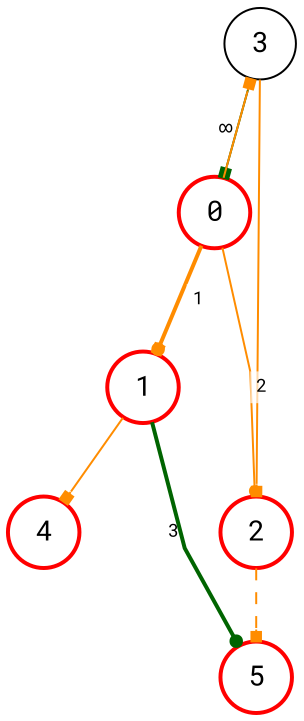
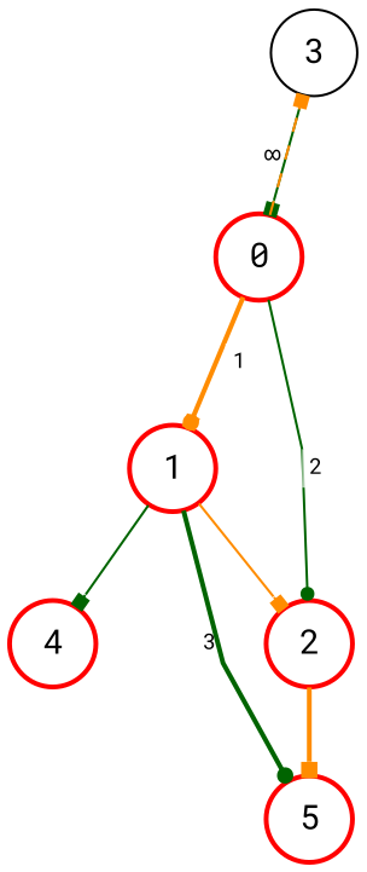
  digraph {
    fontname="Roboto Mono"
    normalize=true
    scale=1.2
    splines=line
    node [color=red fixedsize=true fontname="Roboto Mono" shape=circle style=bold]
    edge [arrowhead=box arrowsize=0.6 color=darkorange fontname="Roboto Mono" fontsize=9 style=solid]
    n1 [color="#bbb" fontcolor="#bbb" label=<             <table border="0" cellpadding="1" cellspacing="0">                 <tr>                     <td>3</td>                 </tr>             </table>         > style=""]
    n2 [label=<             <table border="0" cellpadding="0" cellspacing="0">                 <tr>                     <td>0</td>                 </tr>             </table>         >]
    n3 [label=<             <table border="0" cellpadding="1" cellspacing="0">                 <tr>                     <td>4</td>                 </tr>             </table>         >]
    n4 [label=<             <table border="0" cellpadding="1" cellspacing="0">                 <tr>                     <td>5</td>                 </tr>             </table>         >]
    n5 [label=<             <table border="0" cellpadding="0" cellspacing="0">                 <tr>                     <td>1</td>                 </tr>             </table>         >]
    n6 [label=<             <table border="0" cellpadding="1" cellspacing="0">                 <tr>                     <td>2</td>                 </tr>             </table>         >]
    n1 -> n2 [color=darkgreen]
    n1 -> n3 [style=invis arrowhead="" color=""]
    n1 -> n4 [style=invis arrowhead="" color=""]
-   n2 -> n1 [fontsize=12 label=<             <table border="0" cellpadding="0" cellspacing="0">                 <tr>                     <td>∞</td>                 </tr>             </table>         >]
+   n2 -> n1 [fontsize=12 label=<             <table border="0" cellpadding="0" cellspacing="0">                 <tr>                     <td>∞</td>                 </tr>             </table>         > style=dashed]
    n2 -> n5 [style=dashed]
    n2 -> n5 [arrowhead=dot label=<             <table border="0" cellpadding="3" cellspacing="0">                 <tr>                     <td bgcolor="#ffffffaa">1</td>                 </tr>             </table>         > style=bold]
-   n2 -> n6 [arrowhead=dot label=<             <table border="0" cellpadding="3" cellspacing="0">                 <tr>                     <td bgcolor="#ffffffaa">2</td>                 </tr>             </table>         >]
-   n5 -> n3
+   n2 -> n6 [arrowhead=dot color=darkgreen label=<             <table border="0" cellpadding="3" cellspacing="0">                 <tr>                     <td bgcolor="#ffffffaa">2</td>                 </tr>             </table>         >]
+   n5 -> n3 [color=darkgreen]
    n5 -> n4 [arrowhead=dot color=darkgreen label=<             <table border="0" cellpadding="3" cellspacing="0">                 <tr>                     <td> 3</td>                 </tr>             </table>         > style=bold]
-   n1 -> n6
-   n6 -> n4 [style=dashed]
+   n5 -> n6
+   n6 -> n4 [style=bold]
  }
